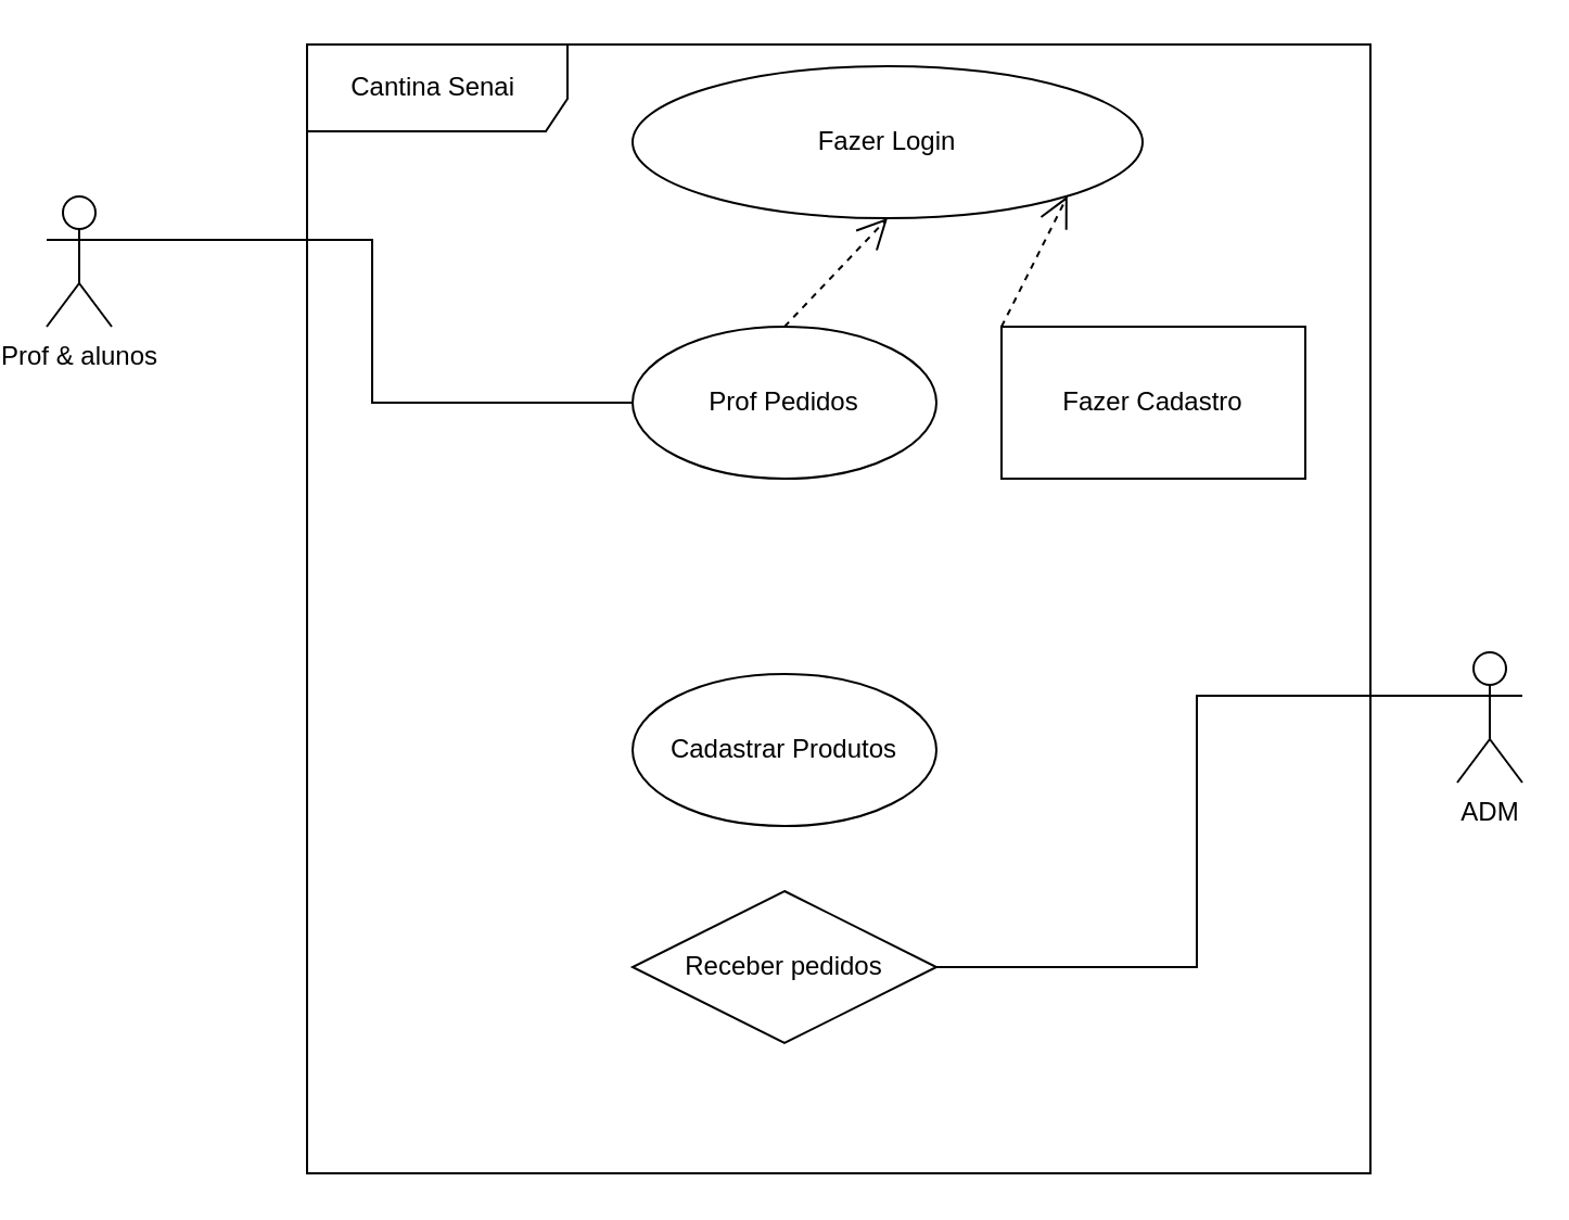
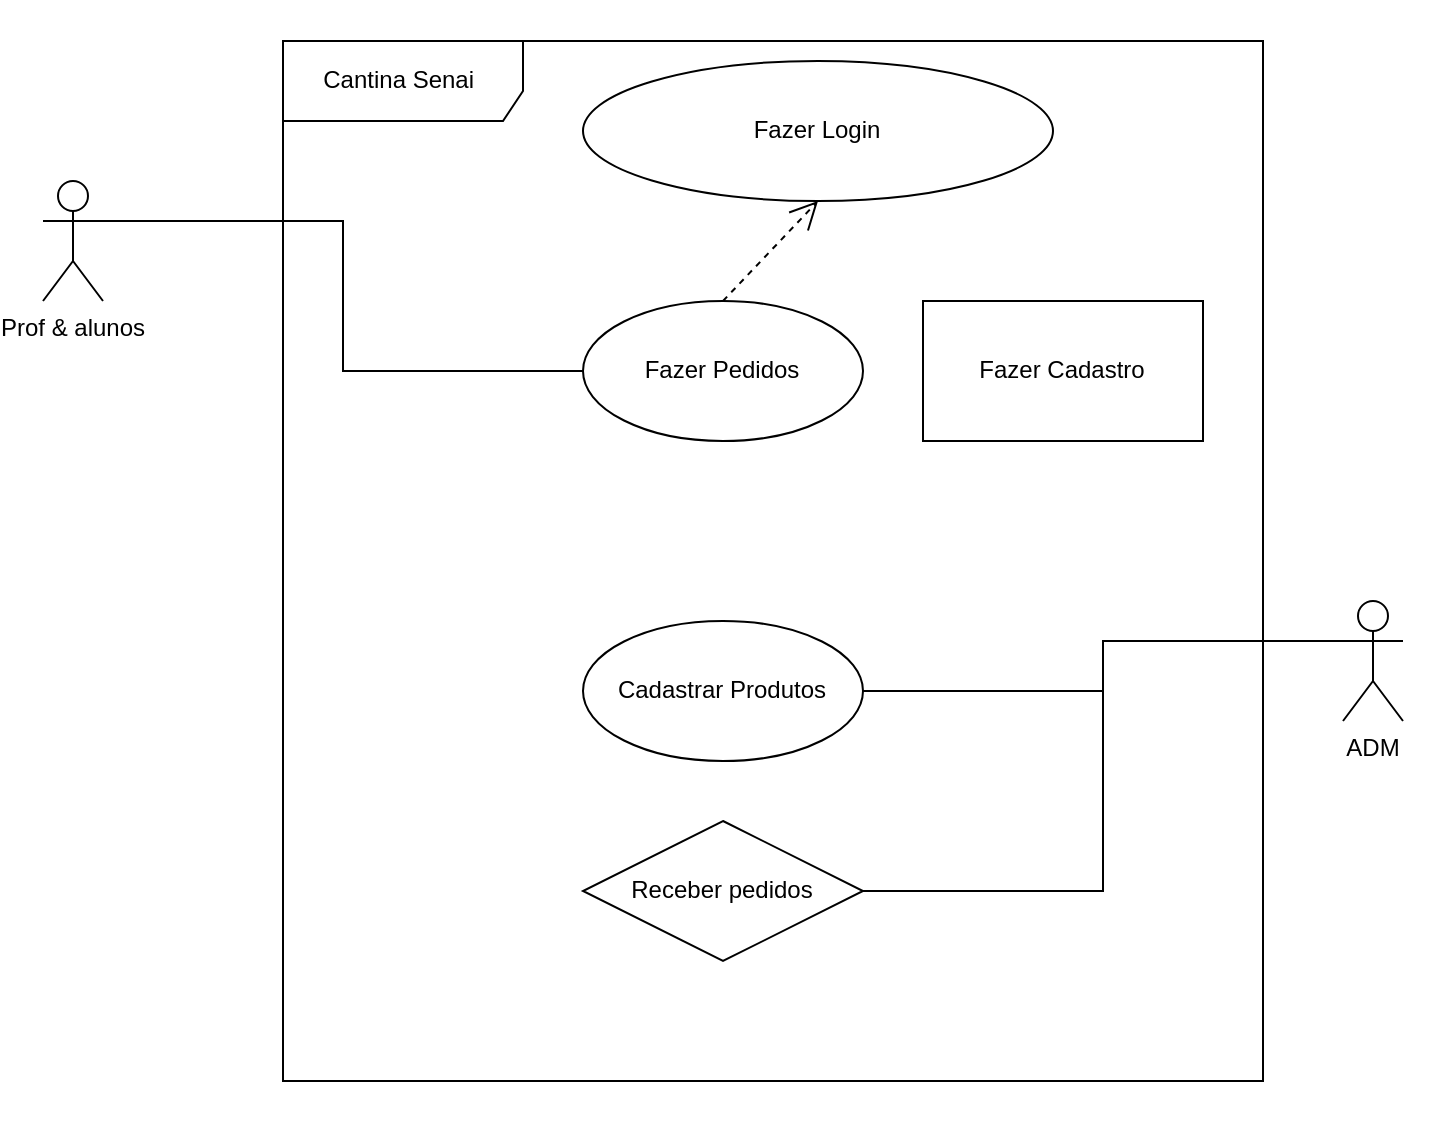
  <mxCell id="0" />
  <mxCell id="1" parent="0" />
  <mxCell id="2" value="Cantina Senai&amp;nbsp;" style="shape=umlFrame;whiteSpace=wrap;html=1;pointerEvents=0;width=120;height=40;" vertex="1" parent="1"><mxGeometry x="140" y="20" width="490" height="520" as="geometry" /></mxCell>
  <mxCell id="3" value="Fazer Login" style="ellipse;whiteSpace=wrap;html=1;" vertex="1" parent="1"><mxGeometry x="290" y="30" width="235" height="70" as="geometry" /></mxCell>
- <mxCell id="4" value="Prof Pedidos" style="ellipse;whiteSpace=wrap;html=1;" vertex="1" parent="1"><mxGeometry x="290" y="150" width="140" height="70" as="geometry" /></mxCell>
+ <mxCell id="4" value="Fazer Pedidos" style="ellipse;whiteSpace=wrap;html=1;" vertex="1" parent="1"><mxGeometry x="290" y="150" width="140" height="70" as="geometry" /></mxCell>
  <mxCell id="5" value="Cadastrar Produtos" style="ellipse;whiteSpace=wrap;html=1;" vertex="1" parent="1"><mxGeometry x="290" y="310" width="140" height="70" as="geometry" /></mxCell>
  <mxCell id="6" value="Receber pedidos" style="rhombus;whiteSpace=wrap;html=1;" vertex="1" parent="1"><mxGeometry x="290" y="410" width="140" height="70" as="geometry" /></mxCell>
  <mxCell id="7" style="edgeStyle=orthogonalEdgeStyle;rounded=0;orthogonalLoop=1;jettySize=auto;html=1;exitX=1;exitY=0.333;exitDx=0;exitDy=0;exitPerimeter=0;entryX=0;entryY=0.5;entryDx=0;entryDy=0;endArrow=none;endFill=0;" edge="1" parent="1" source="8" target="4"><mxGeometry relative="1" as="geometry" /></mxCell>
  <mxCell id="8" value="Prof &amp;amp; alunos&lt;div&gt;&lt;br&gt;&lt;/div&gt;" style="shape=umlActor;verticalLabelPosition=bottom;verticalAlign=top;html=1;" vertex="1" parent="1"><mxGeometry x="20" y="90" width="30" height="60" as="geometry" /></mxCell>
  <mxCell id="9" value="" style="endArrow=open;endSize=12;dashed=1;html=1;rounded=0;entryX=0.5;entryY=1;entryDx=0;entryDy=0;exitX=0.5;exitY=0;exitDx=0;exitDy=0;" edge="1" parent="1" source="4" target="3"><mxGeometry width="160" relative="1" as="geometry"><mxPoint x="230" y="260" as="sourcePoint" /><mxPoint x="390" y="260" as="targetPoint" /></mxGeometry></mxCell>
+ <mxCell id="10" style="edgeStyle=orthogonalEdgeStyle;rounded=0;orthogonalLoop=1;jettySize=auto;html=1;exitX=0;exitY=0.333;exitDx=0;exitDy=0;exitPerimeter=0;entryX=1;entryY=0.5;entryDx=0;entryDy=0;endArrow=none;endFill=0;" edge="1" parent="1" source="12" target="5"><mxGeometry relative="1" as="geometry" /></mxCell>
  <mxCell id="11" style="edgeStyle=orthogonalEdgeStyle;rounded=0;orthogonalLoop=1;jettySize=auto;html=1;entryX=1;entryY=0.5;entryDx=0;entryDy=0;endArrow=none;endFill=0;" edge="1" parent="1" source="12" target="6"><mxGeometry relative="1" as="geometry"><Array as="points"><mxPoint x="550" y="320" /><mxPoint x="550" y="445" /></Array></mxGeometry></mxCell>
  <mxCell id="12" value="&lt;div&gt;ADM&lt;/div&gt;" style="shape=umlActor;verticalLabelPosition=bottom;verticalAlign=top;html=1;" vertex="1" parent="1"><mxGeometry x="670" y="300" width="30" height="60" as="geometry" /></mxCell>
  <mxCell id="13" value="Fazer Cadastro" style="whiteSpace=wrap;html=1;rounded=0;" vertex="1" parent="1"><mxGeometry x="460" y="150" width="140" height="70" as="geometry" /></mxCell>
- <mxCell id="14" value="" style="endArrow=open;endSize=12;dashed=1;html=1;rounded=0;entryX=1;entryY=1;entryDx=0;entryDy=0;exitX=0;exitY=0;exitDx=0;exitDy=0;" edge="1" parent="1" source="13" target="3"><mxGeometry width="160" relative="1" as="geometry"><mxPoint x="510" y="125" as="sourcePoint" /><mxPoint x="400" y="100" as="targetPoint" /></mxGeometry></mxCell>
